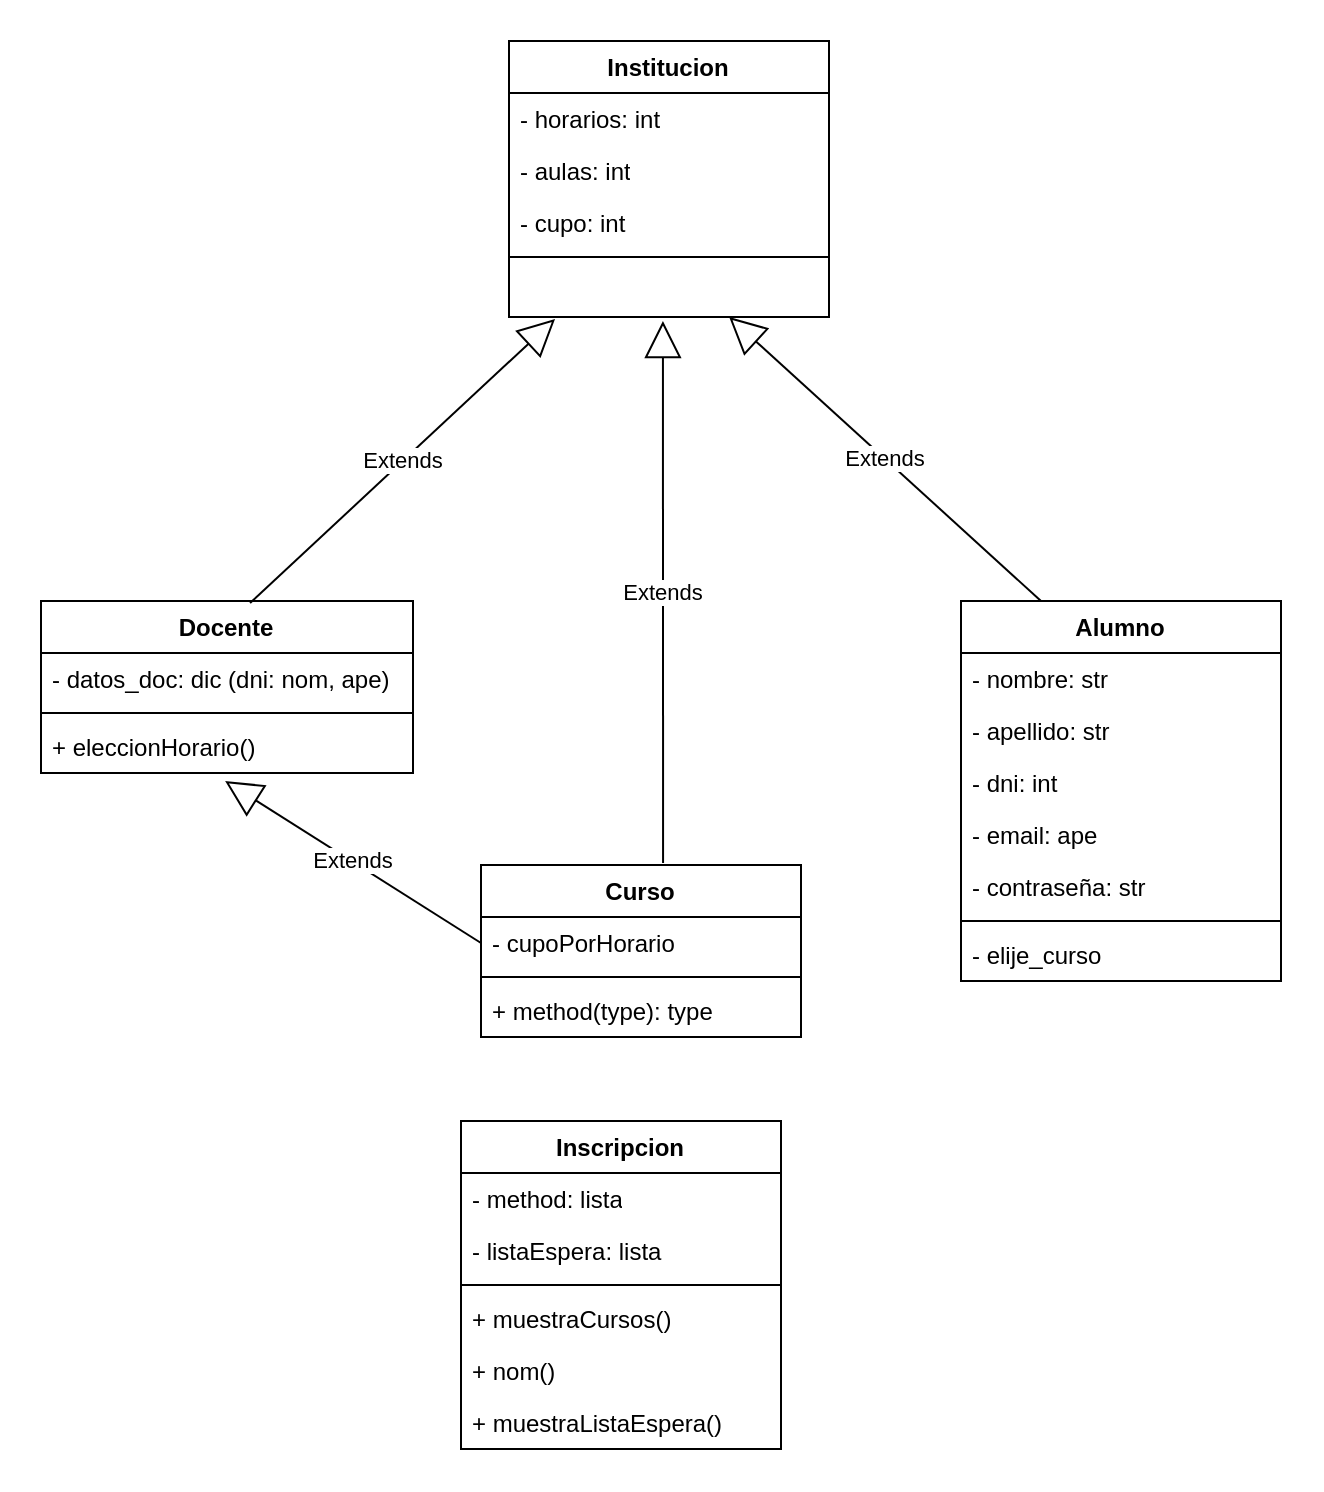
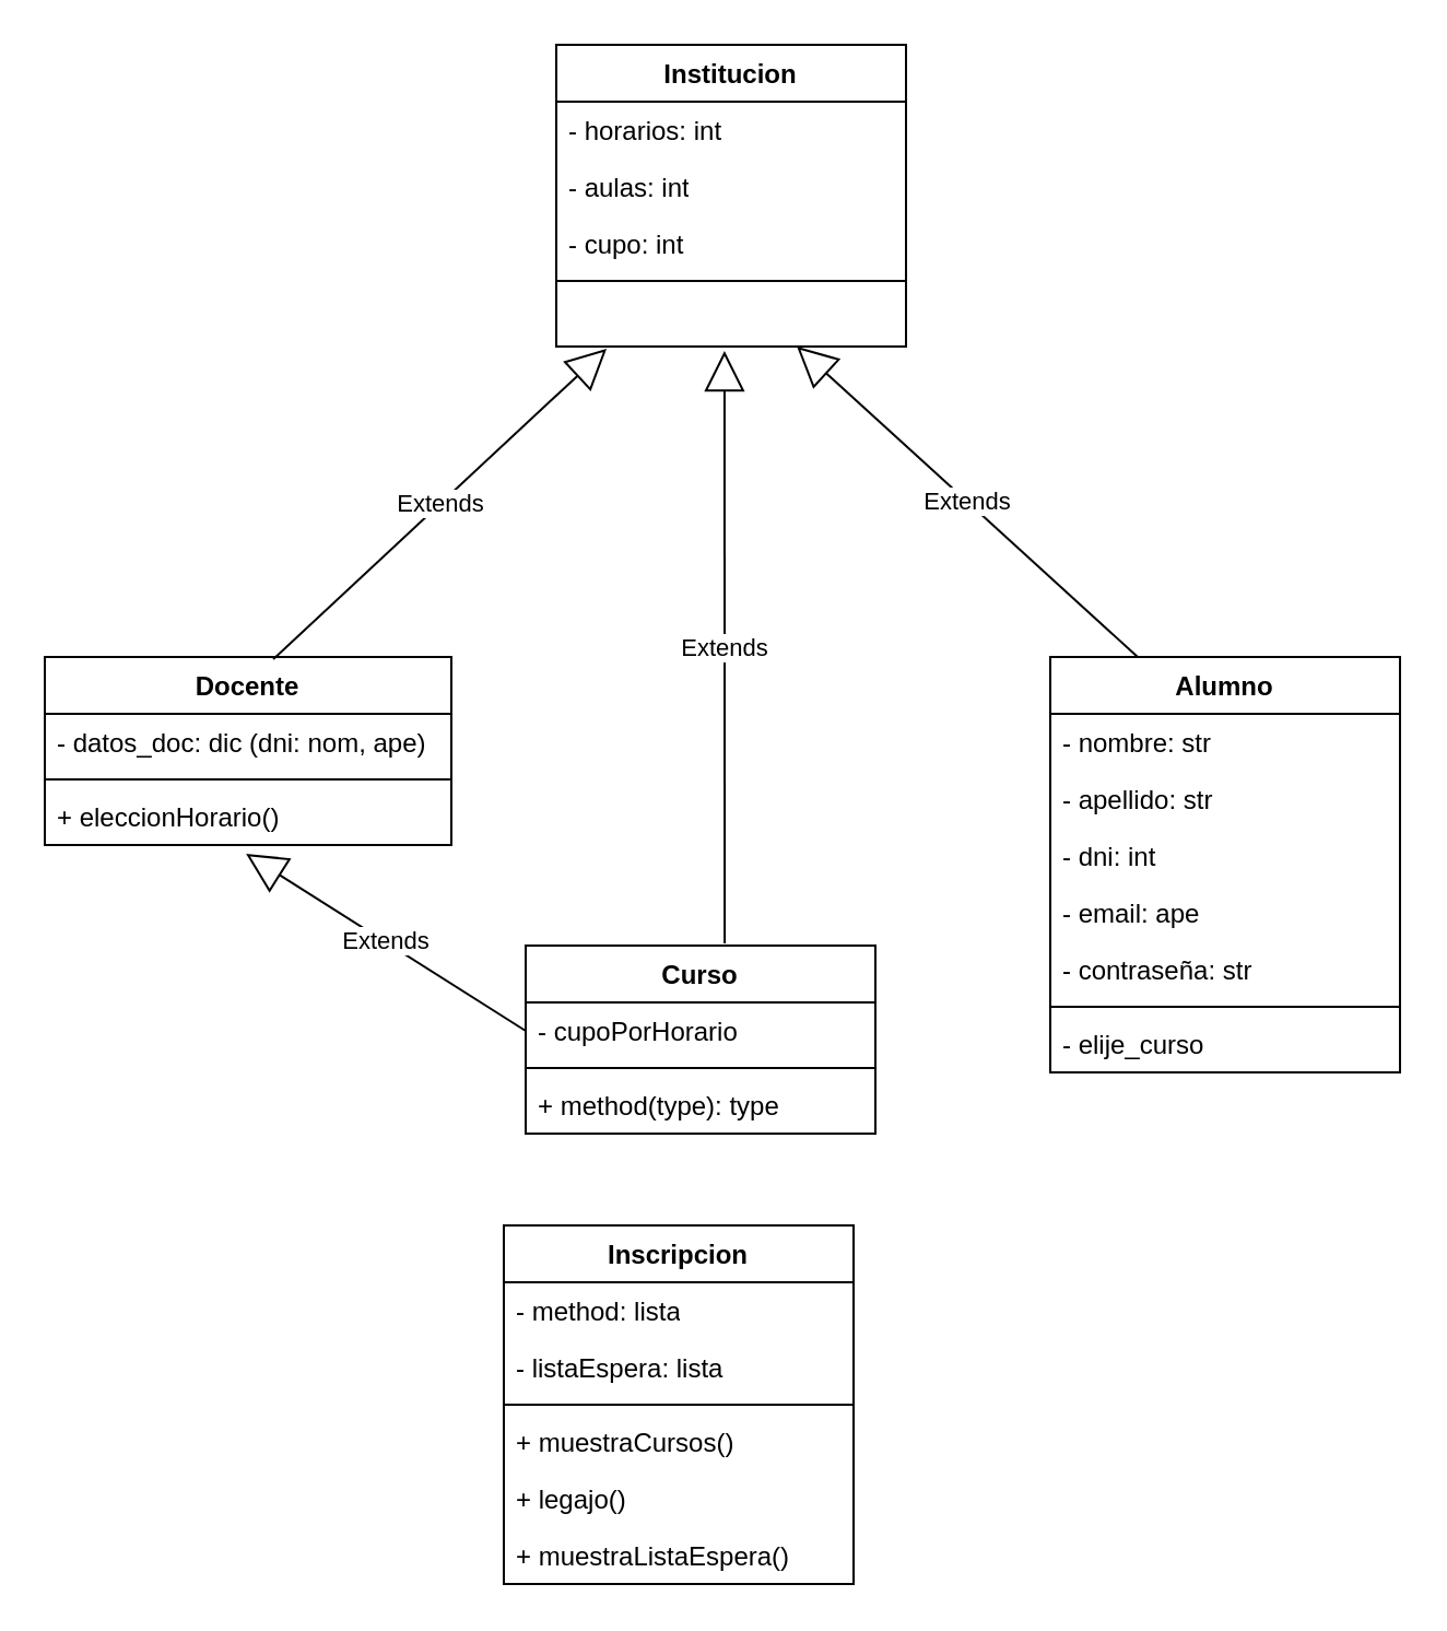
  <mxCell id="0" />
  <mxCell id="1" parent="0" />
  <mxCell id="2" value="Alumno" style="swimlane;fontStyle=1;align=center;verticalAlign=top;childLayout=stackLayout;horizontal=1;startSize=26;horizontalStack=0;resizeParent=1;resizeParentMax=0;resizeLast=0;collapsible=1;marginBottom=0;whiteSpace=wrap;html=1;" vertex="1" parent="1"><mxGeometry x="480" y="300" width="160" height="190" as="geometry" /></mxCell>
  <mxCell id="3" value="- nombre: str" style="text;strokeColor=none;fillColor=none;align=left;verticalAlign=top;spacingLeft=4;spacingRight=4;overflow=hidden;rotatable=0;points=[[0,0.5],[1,0.5]];portConstraint=eastwest;whiteSpace=wrap;html=1;" vertex="1" parent="2"><mxGeometry y="26" width="160" height="26" as="geometry" /></mxCell>
  <mxCell id="4" value="- apellido: str" style="text;strokeColor=none;fillColor=none;align=left;verticalAlign=top;spacingLeft=4;spacingRight=4;overflow=hidden;rotatable=0;points=[[0,0.5],[1,0.5]];portConstraint=eastwest;whiteSpace=wrap;html=1;" vertex="1" parent="2"><mxGeometry y="52" width="160" height="26" as="geometry" /></mxCell>
  <mxCell id="5" value="- dni: int" style="text;strokeColor=none;fillColor=none;align=left;verticalAlign=top;spacingLeft=4;spacingRight=4;overflow=hidden;rotatable=0;points=[[0,0.5],[1,0.5]];portConstraint=eastwest;whiteSpace=wrap;html=1;" vertex="1" parent="2"><mxGeometry y="78" width="160" height="26" as="geometry" /></mxCell>
  <mxCell id="6" value="- email: ape" style="text;strokeColor=none;fillColor=none;align=left;verticalAlign=top;spacingLeft=4;spacingRight=4;overflow=hidden;rotatable=0;points=[[0,0.5],[1,0.5]];portConstraint=eastwest;whiteSpace=wrap;html=1;" vertex="1" parent="2"><mxGeometry y="104" width="160" height="26" as="geometry" /></mxCell>
  <mxCell id="7" value="- contraseña: str" style="text;strokeColor=none;fillColor=none;align=left;verticalAlign=top;spacingLeft=4;spacingRight=4;overflow=hidden;rotatable=0;points=[[0,0.5],[1,0.5]];portConstraint=eastwest;whiteSpace=wrap;html=1;" vertex="1" parent="2"><mxGeometry y="130" width="160" height="26" as="geometry" /></mxCell>
  <mxCell id="8" value="" style="line;strokeWidth=1;fillColor=none;align=left;verticalAlign=middle;spacingTop=-1;spacingLeft=3;spacingRight=3;rotatable=0;labelPosition=right;points=[];portConstraint=eastwest;strokeColor=inherit;" vertex="1" parent="2"><mxGeometry y="156" width="160" height="8" as="geometry" /></mxCell>
  <mxCell id="9" value="- elije_curso" style="text;strokeColor=none;fillColor=none;align=left;verticalAlign=top;spacingLeft=4;spacingRight=4;overflow=hidden;rotatable=0;points=[[0,0.5],[1,0.5]];portConstraint=eastwest;whiteSpace=wrap;html=1;" vertex="1" parent="2"><mxGeometry y="164" width="160" height="26" as="geometry" /></mxCell>
  <mxCell id="10" value="Docente" style="swimlane;fontStyle=1;align=center;verticalAlign=top;childLayout=stackLayout;horizontal=1;startSize=26;horizontalStack=0;resizeParent=1;resizeParentMax=0;resizeLast=0;collapsible=1;marginBottom=0;whiteSpace=wrap;html=1;" vertex="1" parent="1"><mxGeometry x="20" y="300" width="186" height="86" as="geometry" /></mxCell>
  <mxCell id="11" value="- datos_doc: dic (dni: nom, ape)" style="text;strokeColor=none;fillColor=none;align=left;verticalAlign=top;spacingLeft=4;spacingRight=4;overflow=hidden;rotatable=0;points=[[0,0.5],[1,0.5]];portConstraint=eastwest;whiteSpace=wrap;html=1;" vertex="1" parent="10"><mxGeometry y="26" width="186" height="26" as="geometry" /></mxCell>
  <mxCell id="12" value="" style="line;strokeWidth=1;fillColor=none;align=left;verticalAlign=middle;spacingTop=-1;spacingLeft=3;spacingRight=3;rotatable=0;labelPosition=right;points=[];portConstraint=eastwest;strokeColor=inherit;" vertex="1" parent="10"><mxGeometry y="52" width="186" height="8" as="geometry" /></mxCell>
  <mxCell id="13" value="+ eleccionHorario()" style="text;strokeColor=none;fillColor=none;align=left;verticalAlign=top;spacingLeft=4;spacingRight=4;overflow=hidden;rotatable=0;points=[[0,0.5],[1,0.5]];portConstraint=eastwest;whiteSpace=wrap;html=1;" vertex="1" parent="10"><mxGeometry y="60" width="186" height="26" as="geometry" /></mxCell>
  <mxCell id="14" value="Inscripcion" style="swimlane;fontStyle=1;align=center;verticalAlign=top;childLayout=stackLayout;horizontal=1;startSize=26;horizontalStack=0;resizeParent=1;resizeParentMax=0;resizeLast=0;collapsible=1;marginBottom=0;whiteSpace=wrap;html=1;" vertex="1" parent="1"><mxGeometry x="230" y="560" width="160" height="164" as="geometry" /></mxCell>
  <mxCell id="15" value="- method: lista" style="text;strokeColor=none;fillColor=none;align=left;verticalAlign=top;spacingLeft=4;spacingRight=4;overflow=hidden;rotatable=0;points=[[0,0.5],[1,0.5]];portConstraint=eastwest;whiteSpace=wrap;html=1;" vertex="1" parent="14"><mxGeometry y="26" width="160" height="26" as="geometry" /></mxCell>
  <mxCell id="16" value="- listaEspera: lista" style="text;strokeColor=none;fillColor=none;align=left;verticalAlign=top;spacingLeft=4;spacingRight=4;overflow=hidden;rotatable=0;points=[[0,0.5],[1,0.5]];portConstraint=eastwest;whiteSpace=wrap;html=1;" vertex="1" parent="14"><mxGeometry y="52" width="160" height="26" as="geometry" /></mxCell>
  <mxCell id="17" value="" style="line;strokeWidth=1;fillColor=none;align=left;verticalAlign=middle;spacingTop=-1;spacingLeft=3;spacingRight=3;rotatable=0;labelPosition=right;points=[];portConstraint=eastwest;strokeColor=inherit;" vertex="1" parent="14"><mxGeometry y="78" width="160" height="8" as="geometry" /></mxCell>
  <mxCell id="18" value="+ muestraCursos()" style="text;strokeColor=none;fillColor=none;align=left;verticalAlign=top;spacingLeft=4;spacingRight=4;overflow=hidden;rotatable=0;points=[[0,0.5],[1,0.5]];portConstraint=eastwest;whiteSpace=wrap;html=1;" vertex="1" parent="14"><mxGeometry y="86" width="160" height="26" as="geometry" /></mxCell>
- <mxCell id="19" value="+ nom()" style="text;strokeColor=none;fillColor=none;align=left;verticalAlign=top;spacingLeft=4;spacingRight=4;overflow=hidden;rotatable=0;points=[[0,0.5],[1,0.5]];portConstraint=eastwest;whiteSpace=wrap;html=1;" vertex="1" parent="14"><mxGeometry y="112" width="160" height="26" as="geometry" /></mxCell>
+ <mxCell id="19" value="+ legajo()" style="text;strokeColor=none;fillColor=none;align=left;verticalAlign=top;spacingLeft=4;spacingRight=4;overflow=hidden;rotatable=0;points=[[0,0.5],[1,0.5]];portConstraint=eastwest;whiteSpace=wrap;html=1;" vertex="1" parent="14"><mxGeometry y="112" width="160" height="26" as="geometry" /></mxCell>
  <mxCell id="20" value="+ muestraListaEspera()" style="text;strokeColor=none;fillColor=none;align=left;verticalAlign=top;spacingLeft=4;spacingRight=4;overflow=hidden;rotatable=0;points=[[0,0.5],[1,0.5]];portConstraint=eastwest;whiteSpace=wrap;html=1;" vertex="1" parent="14"><mxGeometry y="138" width="160" height="26" as="geometry" /></mxCell>
  <mxCell id="21" value="Institucion" style="swimlane;fontStyle=1;align=center;verticalAlign=top;childLayout=stackLayout;horizontal=1;startSize=26;horizontalStack=0;resizeParent=1;resizeParentMax=0;resizeLast=0;collapsible=1;marginBottom=0;whiteSpace=wrap;html=1;" vertex="1" parent="1"><mxGeometry x="254" y="20" width="160" height="138" as="geometry" /></mxCell>
  <mxCell id="22" value="- horarios: int" style="text;strokeColor=none;fillColor=none;align=left;verticalAlign=top;spacingLeft=4;spacingRight=4;overflow=hidden;rotatable=0;points=[[0,0.5],[1,0.5]];portConstraint=eastwest;whiteSpace=wrap;html=1;" vertex="1" parent="21"><mxGeometry y="26" width="160" height="26" as="geometry" /></mxCell>
  <mxCell id="23" value="- aulas: int" style="text;strokeColor=none;fillColor=none;align=left;verticalAlign=top;spacingLeft=4;spacingRight=4;overflow=hidden;rotatable=0;points=[[0,0.5],[1,0.5]];portConstraint=eastwest;whiteSpace=wrap;html=1;" vertex="1" parent="21"><mxGeometry y="52" width="160" height="26" as="geometry" /></mxCell>
  <mxCell id="24" value="- cupo: int" style="text;strokeColor=none;fillColor=none;align=left;verticalAlign=top;spacingLeft=4;spacingRight=4;overflow=hidden;rotatable=0;points=[[0,0.5],[1,0.5]];portConstraint=eastwest;whiteSpace=wrap;html=1;" vertex="1" parent="21"><mxGeometry y="78" width="160" height="26" as="geometry" /></mxCell>
  <mxCell id="25" value="" style="line;strokeWidth=1;fillColor=none;align=left;verticalAlign=middle;spacingTop=-1;spacingLeft=3;spacingRight=3;rotatable=0;labelPosition=right;points=[];portConstraint=eastwest;strokeColor=inherit;" vertex="1" parent="21"><mxGeometry y="104" width="160" height="8" as="geometry" /></mxCell>
  <mxCell id="26" value="&amp;nbsp;" style="text;strokeColor=none;fillColor=none;align=left;verticalAlign=top;spacingLeft=4;spacingRight=4;overflow=hidden;rotatable=0;points=[[0,0.5],[1,0.5]];portConstraint=eastwest;whiteSpace=wrap;html=1;" vertex="1" parent="21"><mxGeometry y="112" width="160" height="26" as="geometry" /></mxCell>
  <mxCell id="27" value="Extends" style="endArrow=block;endSize=16;endFill=0;html=1;rounded=0;exitX=0.562;exitY=0.012;exitDx=0;exitDy=0;exitPerimeter=0;entryX=0.144;entryY=1.038;entryDx=0;entryDy=0;entryPerimeter=0;" edge="1" parent="1" source="10" target="26"><mxGeometry width="160" relative="1" as="geometry"><mxPoint x="162" y="239" as="sourcePoint" /><mxPoint x="254" y="180" as="targetPoint" /></mxGeometry></mxCell>
  <mxCell id="28" value="Extends" style="endArrow=block;endSize=16;endFill=0;html=1;rounded=0;exitX=0.25;exitY=0;exitDx=0;exitDy=0;entryX=0.688;entryY=1;entryDx=0;entryDy=0;entryPerimeter=0;" edge="1" parent="1" source="2" target="26"><mxGeometry width="160" relative="1" as="geometry"><mxPoint x="150" y="251" as="sourcePoint" /><mxPoint x="287" y="169" as="targetPoint" /></mxGeometry></mxCell>
  <mxCell id="29" value="Curso" style="swimlane;fontStyle=1;align=center;verticalAlign=top;childLayout=stackLayout;horizontal=1;startSize=26;horizontalStack=0;resizeParent=1;resizeParentMax=0;resizeLast=0;collapsible=1;marginBottom=0;whiteSpace=wrap;html=1;" vertex="1" parent="1"><mxGeometry x="240" y="432" width="160" height="86" as="geometry" /></mxCell>
  <mxCell id="30" value="- cupoPorHorario" style="text;strokeColor=none;fillColor=none;align=left;verticalAlign=top;spacingLeft=4;spacingRight=4;overflow=hidden;rotatable=0;points=[[0,0.5],[1,0.5]];portConstraint=eastwest;whiteSpace=wrap;html=1;" vertex="1" parent="29"><mxGeometry y="26" width="160" height="26" as="geometry" /></mxCell>
  <mxCell id="31" value="" style="line;strokeWidth=1;fillColor=none;align=left;verticalAlign=middle;spacingTop=-1;spacingLeft=3;spacingRight=3;rotatable=0;labelPosition=right;points=[];portConstraint=eastwest;strokeColor=inherit;" vertex="1" parent="29"><mxGeometry y="52" width="160" height="8" as="geometry" /></mxCell>
  <mxCell id="32" value="+ method(type): type" style="text;strokeColor=none;fillColor=none;align=left;verticalAlign=top;spacingLeft=4;spacingRight=4;overflow=hidden;rotatable=0;points=[[0,0.5],[1,0.5]];portConstraint=eastwest;whiteSpace=wrap;html=1;" vertex="1" parent="29"><mxGeometry y="60" width="160" height="26" as="geometry" /></mxCell>
  <mxCell id="33" value="Extends" style="endArrow=block;endSize=16;endFill=0;html=1;rounded=0;exitX=0.569;exitY=-0.012;exitDx=0;exitDy=0;entryX=0.481;entryY=1.077;entryDx=0;entryDy=0;entryPerimeter=0;exitPerimeter=0;" edge="1" parent="1" source="29" target="26"><mxGeometry width="160" relative="1" as="geometry"><mxPoint x="530" y="310" as="sourcePoint" /><mxPoint x="374" y="168" as="targetPoint" /></mxGeometry></mxCell>
  <mxCell id="34" value="Extends" style="endArrow=block;endSize=16;endFill=0;html=1;rounded=0;exitX=0;exitY=0.5;exitDx=0;exitDy=0;entryX=0.495;entryY=1.154;entryDx=0;entryDy=0;entryPerimeter=0;" edge="1" parent="1" source="30" target="13"><mxGeometry width="160" relative="1" as="geometry"><mxPoint x="110" y="671" as="sourcePoint" /><mxPoint x="110" y="400" as="targetPoint" /></mxGeometry></mxCell>
